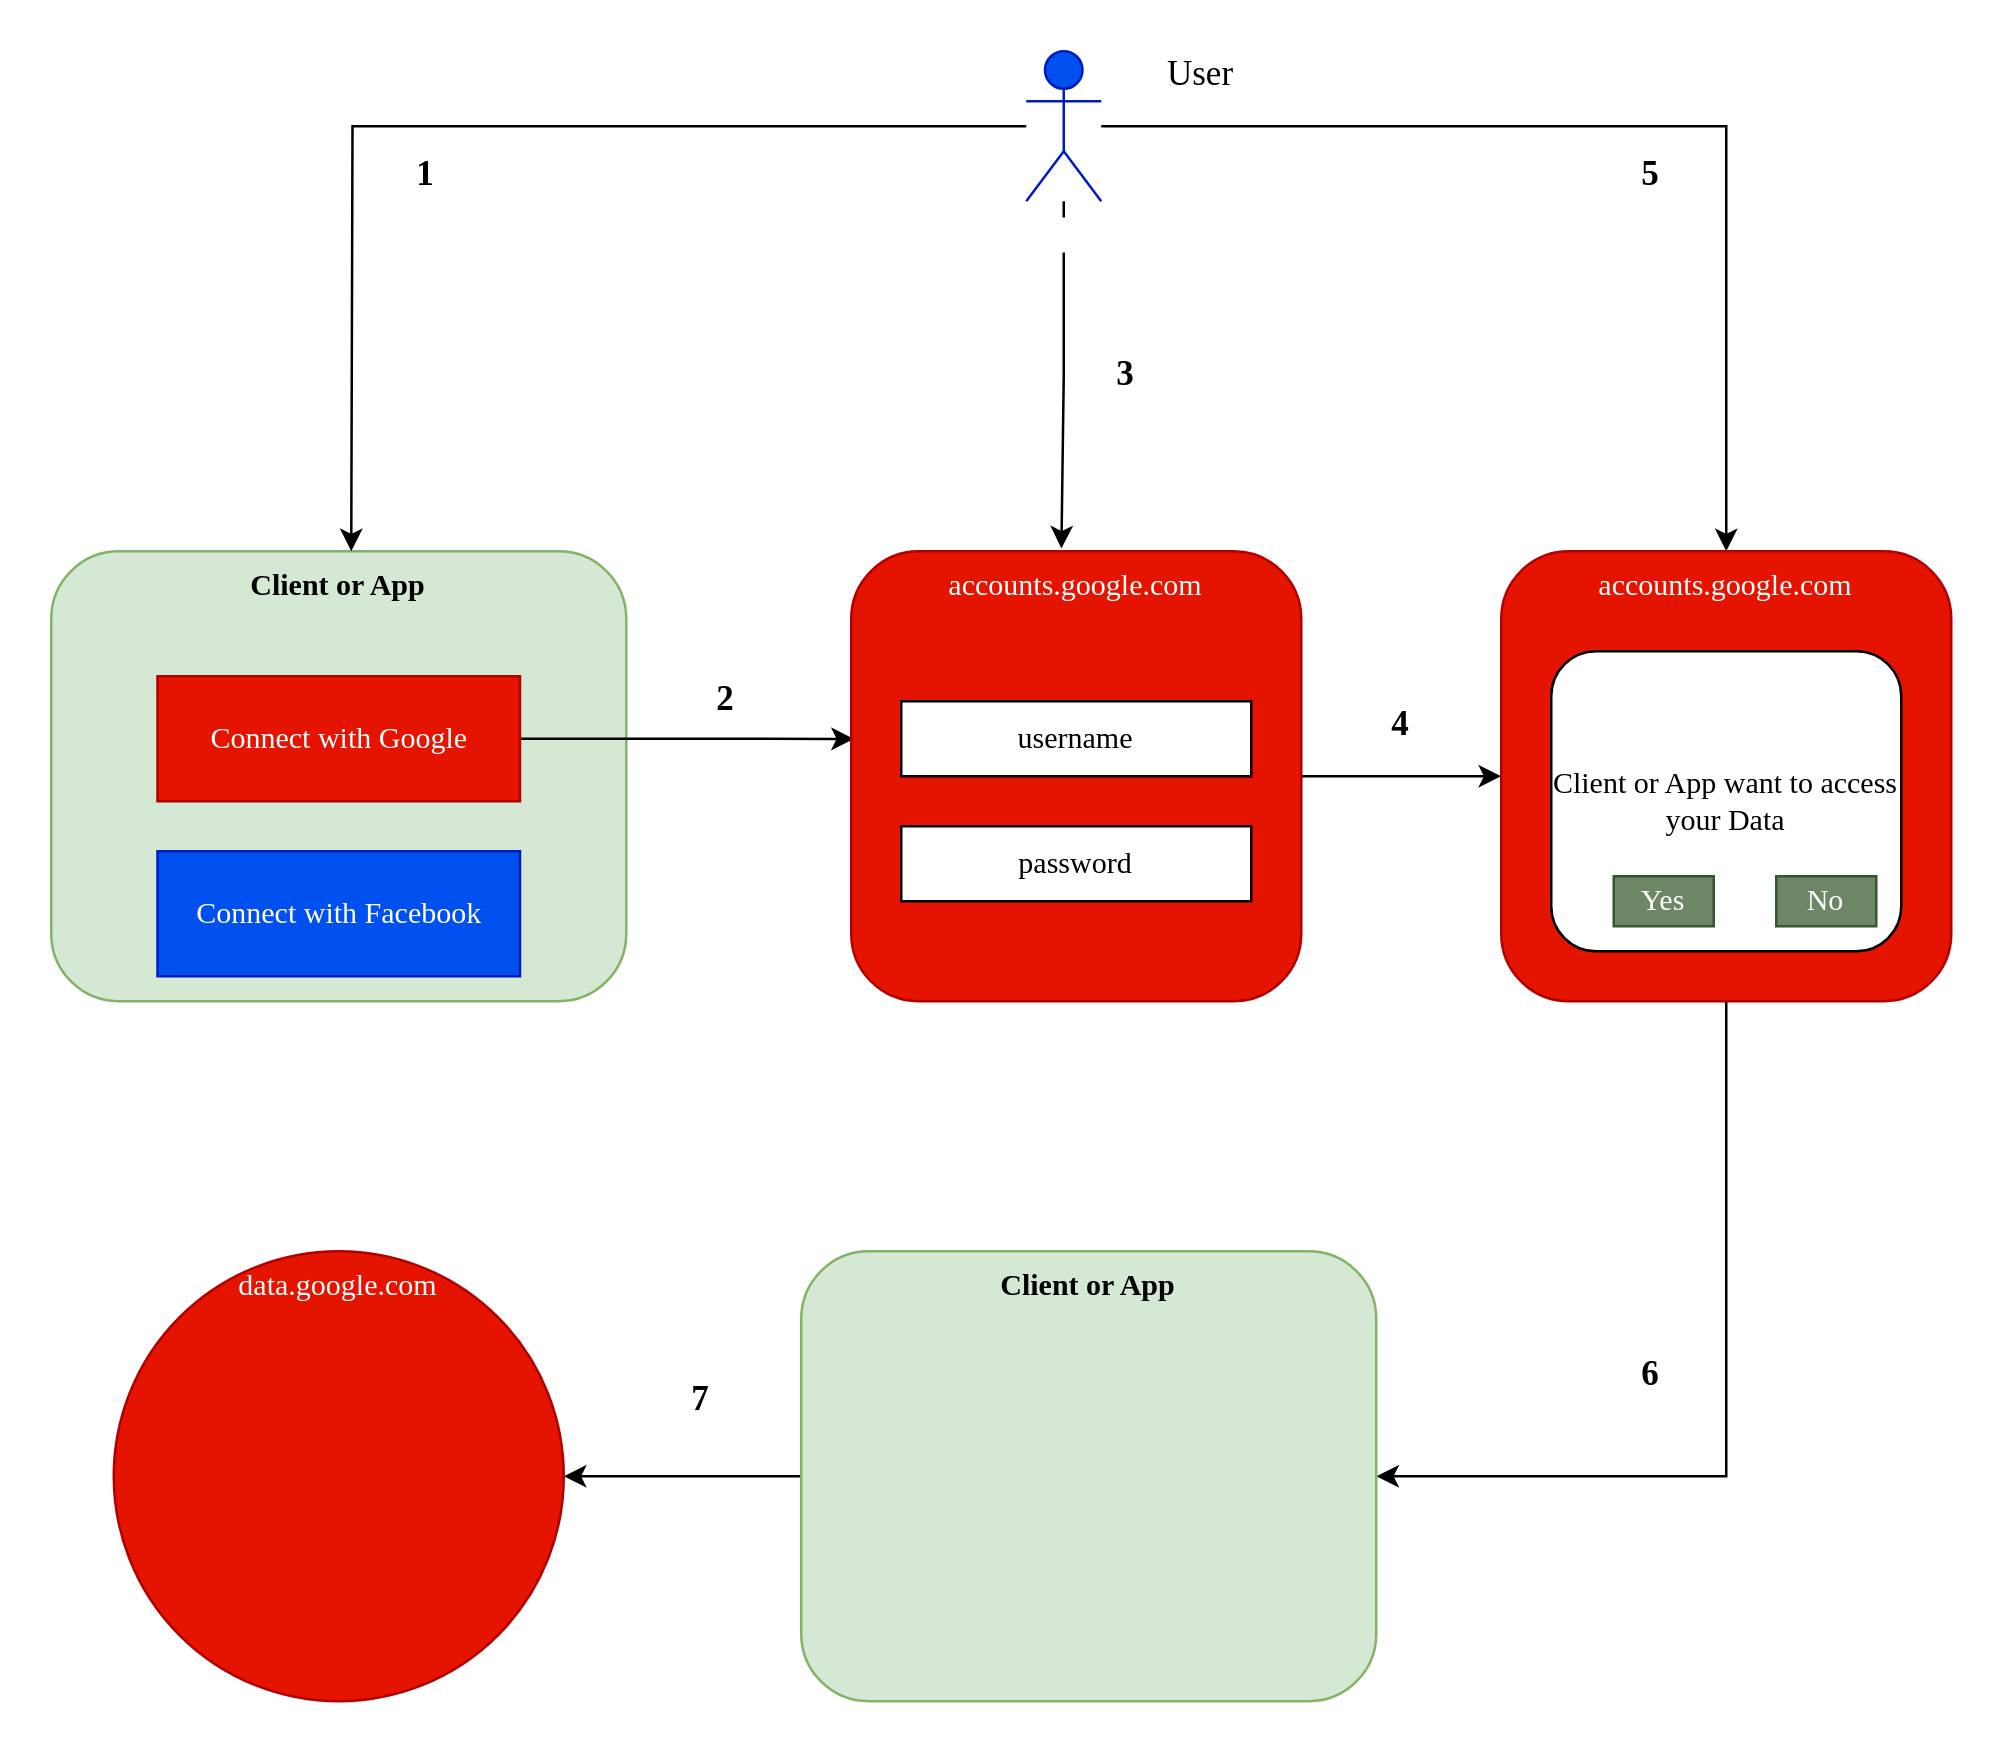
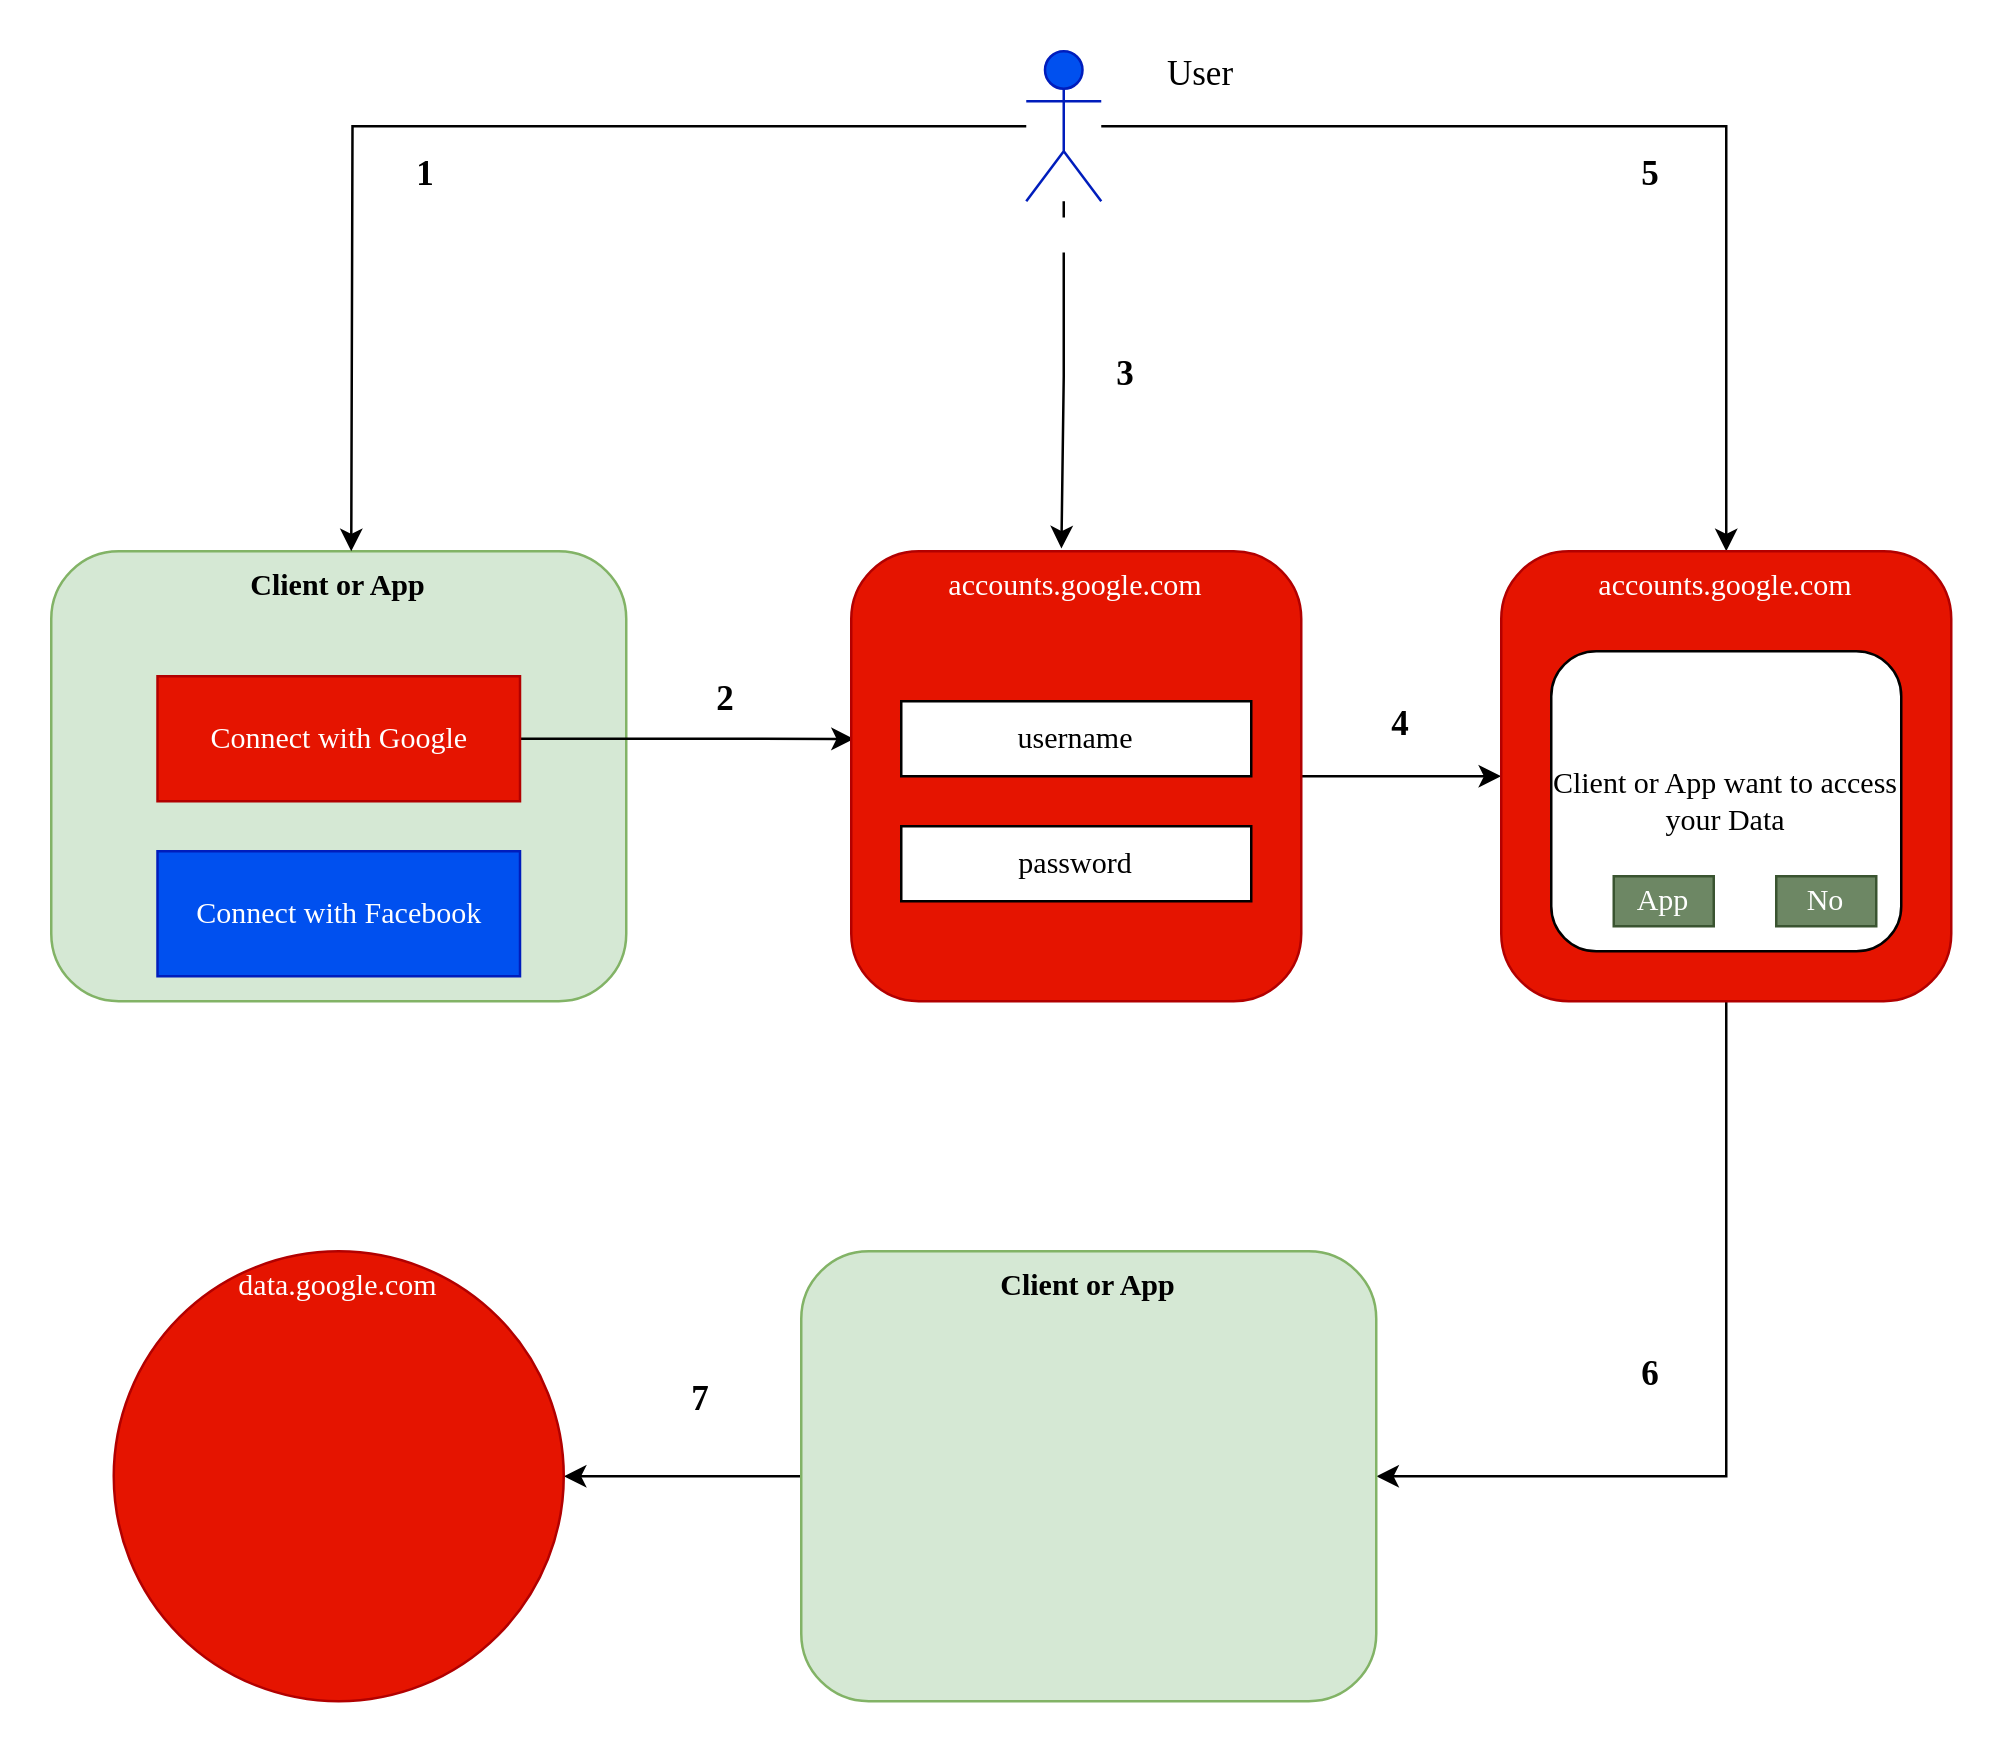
  <mxCell id="0" />
  <mxCell id="1" parent="0" />
  <mxCell id="2" value="Client or App" style="rounded=1;whiteSpace=wrap;html=1;verticalAlign=top;fontStyle=1;fontFamily=Comic Sans MS;fillColor=#d5e8d4;strokeColor=#82b366;" vertex="1" parent="1"><mxGeometry x="20" y="220" width="230" height="180" as="geometry" /></mxCell>
  <mxCell id="3" style="edgeStyle=orthogonalEdgeStyle;rounded=0;orthogonalLoop=1;jettySize=auto;html=1;" edge="1" parent="1" source="6"><mxGeometry relative="1" as="geometry"><mxPoint x="140" y="220" as="targetPoint" /></mxGeometry></mxCell>
  <mxCell id="4" style="edgeStyle=orthogonalEdgeStyle;rounded=0;orthogonalLoop=1;jettySize=auto;html=1;entryX=0.467;entryY=-0.006;entryDx=0;entryDy=0;entryPerimeter=0;fontFamily=Comic Sans MS;" edge="1" parent="1" source="6" target="11"><mxGeometry relative="1" as="geometry" /></mxCell>
  <mxCell id="5" style="edgeStyle=orthogonalEdgeStyle;rounded=0;orthogonalLoop=1;jettySize=auto;html=1;entryX=0.5;entryY=0;entryDx=0;entryDy=0;fontFamily=Comic Sans MS;" edge="1" parent="1" source="6" target="15"><mxGeometry relative="1" as="geometry" /></mxCell>
  <mxCell id="6" value="User" style="shape=umlActor;verticalLabelPosition=bottom;labelBackgroundColor=#ffffff;verticalAlign=top;html=1;outlineConnect=0;fontStyle=1;fillColor=#0050ef;strokeColor=#001DBC;fontColor=#ffffff;" vertex="1" parent="1"><mxGeometry x="410" y="20" width="30" height="60" as="geometry" /></mxCell>
  <mxCell id="7" style="edgeStyle=orthogonalEdgeStyle;rounded=0;orthogonalLoop=1;jettySize=auto;html=1;entryX=0.006;entryY=0.417;entryDx=0;entryDy=0;entryPerimeter=0;fontFamily=Comic Sans MS;" edge="1" parent="1" source="8" target="11"><mxGeometry relative="1" as="geometry" /></mxCell>
  <mxCell id="8" value="Connect with Google" style="rounded=0;whiteSpace=wrap;html=1;fontFamily=Comic Sans MS;fillColor=#e51400;strokeColor=#B20000;fontColor=#ffffff;" vertex="1" parent="1"><mxGeometry x="62.5" y="270" width="145" height="50" as="geometry" /></mxCell>
  <mxCell id="9" value="Connect with Facebook" style="rounded=0;whiteSpace=wrap;html=1;fontFamily=Comic Sans MS;fillColor=#0050ef;strokeColor=#001DBC;fontColor=#ffffff;" vertex="1" parent="1"><mxGeometry x="62.5" y="340" width="145" height="50" as="geometry" /></mxCell>
  <mxCell id="10" style="edgeStyle=orthogonalEdgeStyle;rounded=0;orthogonalLoop=1;jettySize=auto;html=1;entryX=0;entryY=0.5;entryDx=0;entryDy=0;fontFamily=Comic Sans MS;" edge="1" parent="1" source="11" target="15"><mxGeometry relative="1" as="geometry" /></mxCell>
  <mxCell id="11" value="accounts.google.com" style="rounded=1;whiteSpace=wrap;html=1;fontFamily=Comic Sans MS;fillColor=#e51400;strokeColor=#B20000;fontColor=#ffffff;verticalAlign=top;" vertex="1" parent="1"><mxGeometry x="340" y="220" width="180" height="180" as="geometry" /></mxCell>
  <mxCell id="12" value="username" style="rounded=0;whiteSpace=wrap;html=1;fontFamily=Comic Sans MS;" vertex="1" parent="1"><mxGeometry x="360" y="280" width="140" height="30" as="geometry" /></mxCell>
  <mxCell id="13" value="password" style="rounded=0;whiteSpace=wrap;html=1;fontFamily=Comic Sans MS;" vertex="1" parent="1"><mxGeometry x="360" y="330" width="140" height="30" as="geometry" /></mxCell>
  <mxCell id="14" style="edgeStyle=orthogonalEdgeStyle;rounded=0;orthogonalLoop=1;jettySize=auto;html=1;exitX=0.5;exitY=1;exitDx=0;exitDy=0;entryX=1;entryY=0.5;entryDx=0;entryDy=0;fontFamily=Comic Sans MS;fontSize=14;" edge="1" parent="1" source="15" target="25"><mxGeometry relative="1" as="geometry" /></mxCell>
  <mxCell id="15" value="accounts.google.com" style="rounded=1;whiteSpace=wrap;html=1;fontFamily=Comic Sans MS;fillColor=#e51400;strokeColor=#B20000;fontColor=#ffffff;verticalAlign=top;" vertex="1" parent="1"><mxGeometry x="600" y="220" width="180" height="180" as="geometry" /></mxCell>
  <mxCell id="16" value="Client or App want to access your Data" style="rounded=1;whiteSpace=wrap;html=1;fontFamily=Comic Sans MS;" vertex="1" parent="1"><mxGeometry x="620" y="260" width="140" height="120" as="geometry" /></mxCell>
- <mxCell id="17" value="Yes" style="text;html=1;strokeColor=#3A5431;fillColor=#6d8764;align=center;verticalAlign=middle;whiteSpace=wrap;rounded=0;fontFamily=Comic Sans MS;fontColor=#ffffff;" vertex="1" parent="1"><mxGeometry x="645" y="350" width="40" height="20" as="geometry" /></mxCell>
+ <mxCell id="17" value="App" style="text;html=1;strokeColor=#3A5431;fillColor=#6d8764;align=center;verticalAlign=middle;whiteSpace=wrap;rounded=0;fontFamily=Comic Sans MS;fontColor=#ffffff;" vertex="1" parent="1"><mxGeometry x="645" y="350" width="40" height="20" as="geometry" /></mxCell>
  <mxCell id="18" value="No" style="text;html=1;strokeColor=#3A5431;fillColor=#6d8764;align=center;verticalAlign=middle;whiteSpace=wrap;rounded=0;fontFamily=Comic Sans MS;fontColor=#ffffff;" vertex="1" parent="1"><mxGeometry x="710" y="350" width="40" height="20" as="geometry" /></mxCell>
  <mxCell id="19" value="1" style="text;html=1;strokeColor=none;fillColor=none;align=center;verticalAlign=middle;whiteSpace=wrap;rounded=0;fontFamily=Comic Sans MS;fontStyle=1;fontSize=14;" vertex="1" parent="1"><mxGeometry x="150" y="60" width="40" height="20" as="geometry" /></mxCell>
  <mxCell id="20" value="2" style="text;html=1;strokeColor=none;fillColor=none;align=center;verticalAlign=middle;whiteSpace=wrap;rounded=0;fontFamily=Comic Sans MS;fontStyle=1;fontSize=14;" vertex="1" parent="1"><mxGeometry x="270" y="270" width="40" height="20" as="geometry" /></mxCell>
  <mxCell id="21" value="3" style="text;html=1;strokeColor=none;fillColor=none;align=center;verticalAlign=middle;whiteSpace=wrap;rounded=0;fontFamily=Comic Sans MS;fontStyle=1;fontSize=14;" vertex="1" parent="1"><mxGeometry x="430" y="140" width="40" height="20" as="geometry" /></mxCell>
  <mxCell id="22" value="4" style="text;html=1;strokeColor=none;fillColor=none;align=center;verticalAlign=middle;whiteSpace=wrap;rounded=0;fontFamily=Comic Sans MS;fontStyle=1;fontSize=14;" vertex="1" parent="1"><mxGeometry x="540" y="280" width="40" height="20" as="geometry" /></mxCell>
  <mxCell id="23" value="5" style="text;html=1;strokeColor=none;fillColor=none;align=center;verticalAlign=middle;whiteSpace=wrap;rounded=0;fontFamily=Comic Sans MS;fontStyle=1;fontSize=14;" vertex="1" parent="1"><mxGeometry x="640" y="60" width="40" height="20" as="geometry" /></mxCell>
  <mxCell id="24" style="edgeStyle=orthogonalEdgeStyle;rounded=0;orthogonalLoop=1;jettySize=auto;html=1;entryX=1;entryY=0.5;entryDx=0;entryDy=0;fontFamily=Comic Sans MS;fontSize=14;" edge="1" parent="1" source="25" target="26"><mxGeometry relative="1" as="geometry" /></mxCell>
  <mxCell id="25" value="Client or App" style="rounded=1;whiteSpace=wrap;html=1;verticalAlign=top;fontStyle=1;fontFamily=Comic Sans MS;fillColor=#d5e8d4;strokeColor=#82b366;" vertex="1" parent="1"><mxGeometry x="320" y="500" width="230" height="180" as="geometry" /></mxCell>
  <mxCell id="26" value="data.google.com" style="ellipse;whiteSpace=wrap;html=1;fontFamily=Comic Sans MS;fillColor=#e51400;strokeColor=#B20000;fontColor=#ffffff;verticalAlign=top;" vertex="1" parent="1"><mxGeometry x="45" y="500" width="180" height="180" as="geometry" /></mxCell>
  <mxCell id="27" value="6" style="text;html=1;strokeColor=none;fillColor=none;align=center;verticalAlign=middle;whiteSpace=wrap;rounded=0;fontFamily=Comic Sans MS;fontStyle=1;fontSize=14;" vertex="1" parent="1"><mxGeometry x="640" y="540" width="40" height="20" as="geometry" /></mxCell>
  <mxCell id="28" value="7" style="text;html=1;strokeColor=none;fillColor=none;align=center;verticalAlign=middle;whiteSpace=wrap;rounded=0;fontFamily=Comic Sans MS;fontStyle=1;fontSize=14;" vertex="1" parent="1"><mxGeometry x="260" y="550" width="40" height="20" as="geometry" /></mxCell>
  <mxCell id="29" value="User" style="text;html=1;strokeColor=none;fillColor=none;align=center;verticalAlign=middle;whiteSpace=wrap;rounded=0;fontFamily=Comic Sans MS;fontSize=14;" vertex="1" parent="1"><mxGeometry x="460" y="20" width="40" height="20" as="geometry" /></mxCell>
